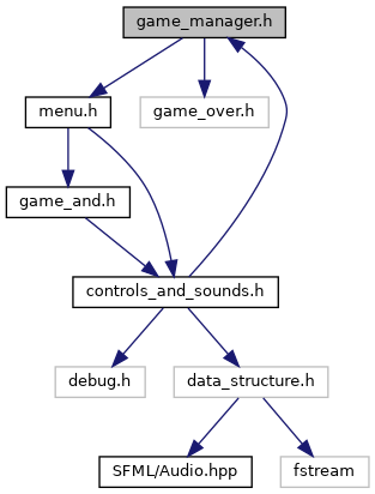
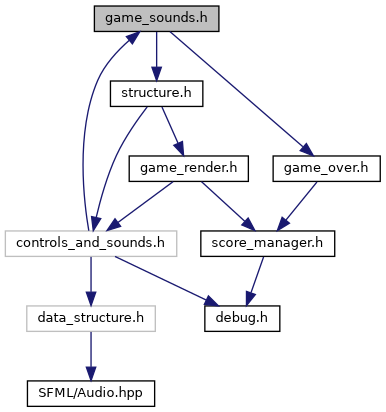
  digraph {
    node [color=black fillcolor=white fontname=Helvetica fontsize=10 shape=record style=filled]
    edge [color=midnightblue fontname=Helvetica fontsize=10 labelfontname=Helvetica labelfontsize=10 style=solid]
-   n1 [fillcolor=grey75 fontcolor=black height=0.2 label="game_manager.h" width=0.4]
-   n2 [height=0.2 label="menu.h" width=0.4]
-   n3 [color=grey75 height=0.2 label="game_over.h" width=0.4]
-   n4 [height=0.2 label="game_and.h" width=0.4]
-   n5 [height=0.2 label="controls_and_sounds.h" width=0.4]
-   n7 [color=grey75 height=0.2 label="debug.h" width=0.4]
+   n1 [fillcolor=grey75 fontcolor=black height=0.2 label="game_sounds.h" width=0.4]
+   n2 [height=0.2 label="structure.h" width=0.4]
+   n3 [height=0.2 label="game_over.h" width=0.4]
+   n4 [height=0.2 label="game_render.h" width=0.4]
+   n5 [color=grey75 height=0.2 label="controls_and_sounds.h" width=0.4]
+   n6 [height=0.2 label="score_manager.h" width=0.4]
+   n7 [height=0.2 label="debug.h" width=0.4]
    n8 [color=grey75 height=0.2 label="data_structure.h" width=0.4]
    n9 [height=0.2 label="SFML/Audio.hpp" width=0.4]
-   n10 [color=grey75 height=0.2 label=fstream width=0.4]
    n1 -> n2
    n1 -> n3
    n2 -> n4
    n2 -> n5
+   n3 -> n6
    n4 -> n5
+   n4 -> n6
    n5 -> n1
    n5 -> n7
    n5 -> n8
+   n6 -> n7
    n8 -> n9
-   n8 -> n10
  }
